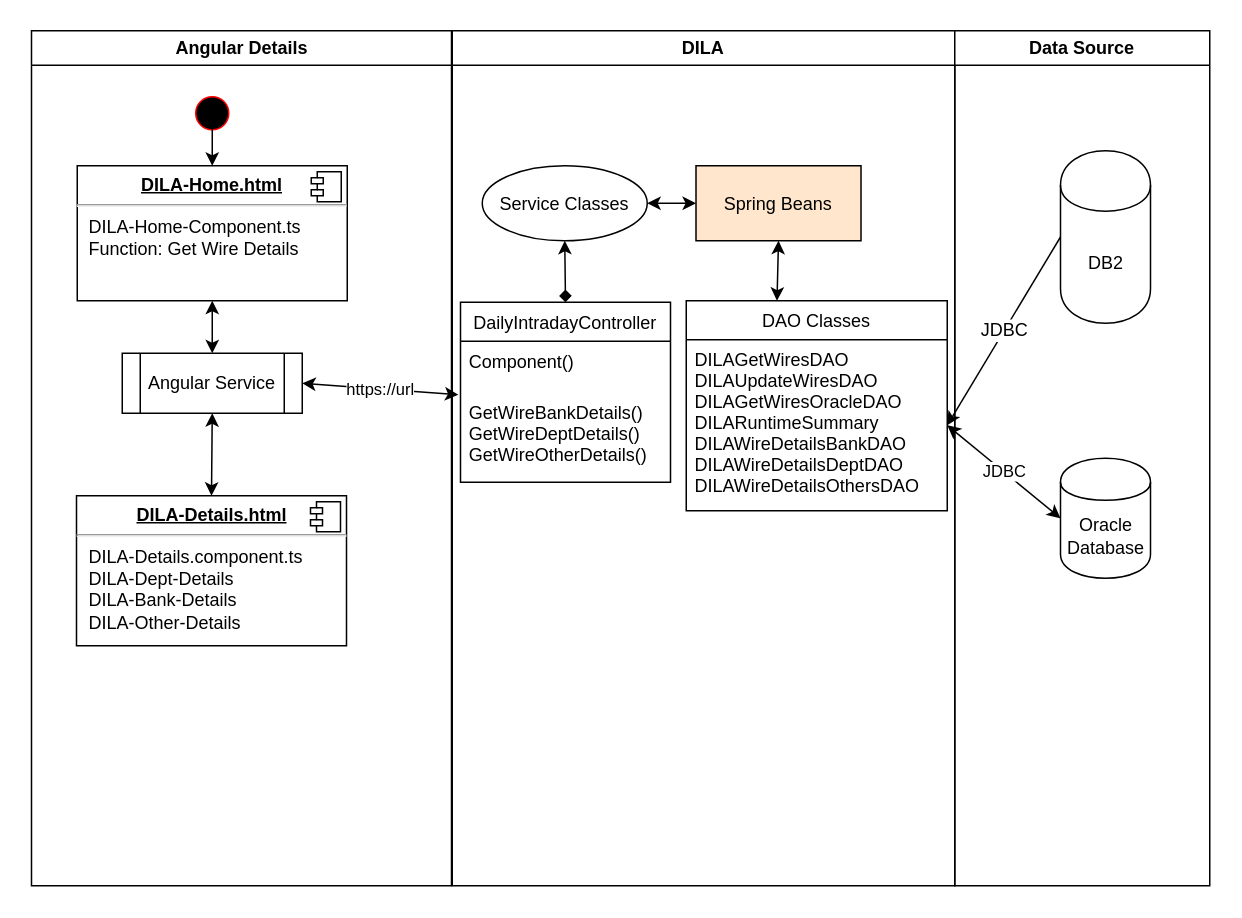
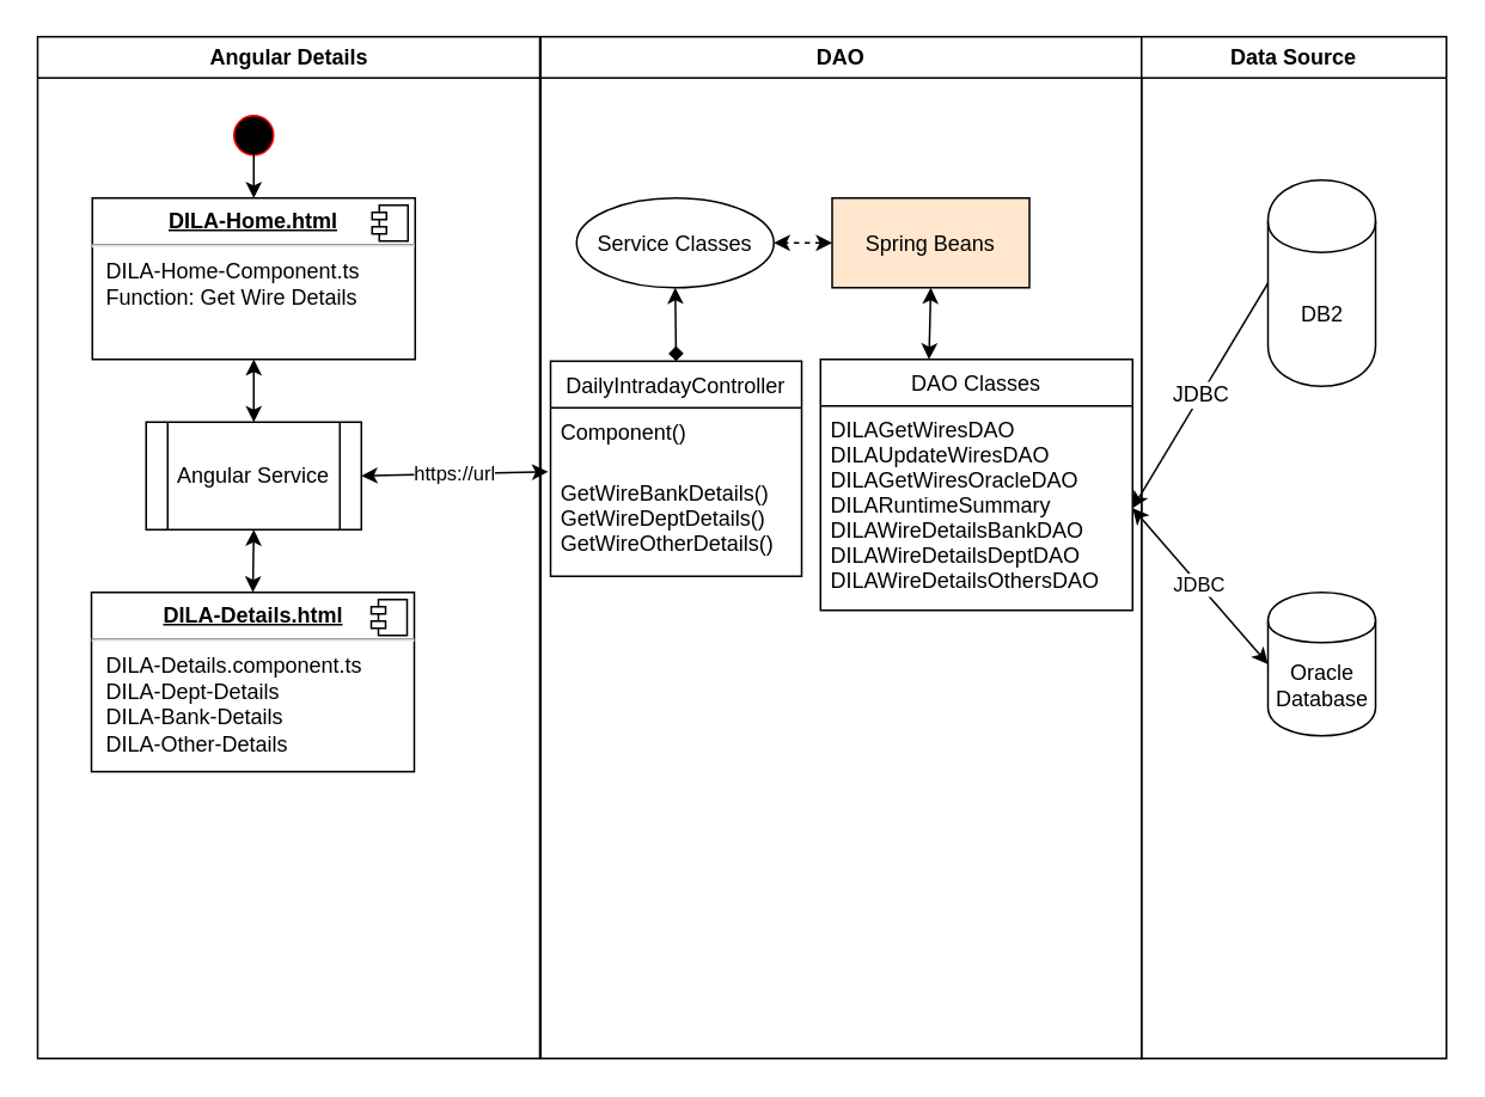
  <mxCell id="0" />
  <mxCell id="1" parent="0" />
  <mxCell id="2" value="Angular Details" style="swimlane;whiteSpace=wrap" parent="1" vertex="1"><mxGeometry x="20.5" y="20" width="280" height="570" as="geometry" /></mxCell>
  <mxCell id="3" value="" style="ellipse;shape=startState;fillColor=#000000;strokeColor=#ff0000;" parent="2" vertex="1"><mxGeometry x="105.5" y="40" width="30" height="30" as="geometry" /></mxCell>
  <mxCell id="4" value="" style="endArrow=classic;startArrow=classic;html=1;entryX=0.5;entryY=1;entryDx=0;entryDy=0;exitX=0.5;exitY=0;exitDx=0;exitDy=0;" edge="1" parent="2" source="8" target="6"><mxGeometry width="50" height="50" relative="1" as="geometry"><mxPoint x="120.5" y="348" as="sourcePoint" /><mxPoint x="120.5" y="306" as="targetPoint" /></mxGeometry></mxCell>
  <mxCell id="5" style="edgeStyle=none;orthogonalLoop=1;jettySize=auto;html=1;entryX=0.5;entryY=1;entryDx=0;entryDy=0;endArrow=none;" edge="1" parent="2"><mxGeometry relative="1" as="geometry"><mxPoint x="120.5" y="170" as="sourcePoint" /><mxPoint x="120.5" y="170" as="targetPoint" /></mxGeometry></mxCell>
- <mxCell id="6" value="Angular Service" style="shape=process;whiteSpace=wrap;html=1;backgroundOutline=1;fontSize=12;" vertex="1" parent="2"><mxGeometry x="60.5" y="215" width="120" height="40" as="geometry" /></mxCell>
+ <mxCell id="6" value="Angular Service" style="shape=process;whiteSpace=wrap;html=1;backgroundOutline=1;fontSize=12;" vertex="1" parent="2"><mxGeometry x="60.5" y="215" width="120" height="60" as="geometry" /></mxCell>
  <mxCell id="7" value="" style="endArrow=classic;startArrow=classic;html=1;entryX=0.5;entryY=1;entryDx=0;entryDy=0;exitX=0.5;exitY=0;exitDx=0;exitDy=0;" edge="1" parent="2" source="6" target="10"><mxGeometry width="50" height="50" relative="1" as="geometry"><mxPoint x="116.5" y="202" as="sourcePoint" /><mxPoint x="120.5" y="170" as="targetPoint" /></mxGeometry></mxCell>
  <mxCell id="8" value="&lt;p style=&quot;margin: 0px ; margin-top: 6px ; text-align: center&quot;&gt;&lt;b&gt;&lt;u&gt;&lt;span lang=&quot;EN-GB&quot;&gt;DILA-Details.html&lt;/span&gt;&lt;/u&gt;&lt;/b&gt;&lt;/p&gt;&lt;hr&gt;&lt;p style=&quot;margin: 0px ; margin-left: 8px&quot;&gt;DILA-Details.component.ts&lt;/p&gt;&lt;p style=&quot;margin: 0px ; margin-left: 8px&quot;&gt;DILA-Dept-Details&lt;/p&gt;&lt;p style=&quot;margin: 0px ; margin-left: 8px&quot;&gt;DILA-Bank-Details&lt;/p&gt;&lt;p style=&quot;margin: 0px ; margin-left: 8px&quot;&gt;DILA-Other-Details&lt;/p&gt;" style="align=left;overflow=fill;html=1;fontSize=12;" vertex="1" parent="2"><mxGeometry x="30" y="310" width="180" height="100" as="geometry" /></mxCell>
  <mxCell id="9" value="" style="shape=component;jettyWidth=8;jettyHeight=4;" vertex="1" parent="8"><mxGeometry x="1" width="20" height="20" relative="1" as="geometry"><mxPoint x="-24" y="4" as="offset" /></mxGeometry></mxCell>
  <mxCell id="10" value="&lt;p style=&quot;margin: 0px ; margin-top: 6px ; text-align: center&quot;&gt;&lt;b&gt;&lt;u&gt;&lt;span lang=&quot;EN-GB&quot;&gt;DILA-Home.html&lt;/span&gt;&lt;/u&gt;&lt;/b&gt;&lt;/p&gt;&lt;hr&gt;&lt;p style=&quot;margin: 0px ; margin-left: 8px&quot;&gt;DILA-Home-Component.ts&lt;/p&gt;&lt;p style=&quot;margin: 0px ; margin-left: 8px&quot;&gt;Function: Get Wire Details&lt;/p&gt;" style="align=left;overflow=fill;html=1;fontSize=12;" vertex="1" parent="2"><mxGeometry x="30.5" y="90" width="180" height="90" as="geometry" /></mxCell>
  <mxCell id="11" value="" style="shape=component;jettyWidth=8;jettyHeight=4;" vertex="1" parent="10"><mxGeometry x="1" width="20" height="20" relative="1" as="geometry"><mxPoint x="-24" y="4" as="offset" /></mxGeometry></mxCell>
  <mxCell id="12" value="" style="endArrow=classic;html=1;fontSize=12;entryX=0.5;entryY=0;entryDx=0;entryDy=0;exitX=0.5;exitY=0.733;exitDx=0;exitDy=0;exitPerimeter=0;" edge="1" parent="2" source="3" target="10"><mxGeometry width="50" height="50" relative="1" as="geometry"><mxPoint x="641.5" y="130" as="sourcePoint" /><mxPoint x="563.5" y="255" as="targetPoint" /></mxGeometry></mxCell>
- <mxCell id="13" value="DILA" style="swimlane;whiteSpace=wrap;startSize=23;" parent="1" vertex="1"><mxGeometry x="301" y="20" width="335" height="570" as="geometry" /></mxCell>
+ <mxCell id="13" value="DAO" style="swimlane;whiteSpace=wrap;startSize=23;" parent="1" vertex="1"><mxGeometry x="301" y="20" width="335" height="570" as="geometry" /></mxCell>
  <mxCell id="14" value="Spring Beans" style="fillColor=#ffe6cc;" vertex="1" parent="13"><mxGeometry x="162.5" y="90" width="110" height="50" as="geometry" /></mxCell>
  <mxCell id="15" value="Service Classes" style="ellipse;" vertex="1" parent="13"><mxGeometry x="20" y="90" width="110" height="50" as="geometry" /></mxCell>
  <mxCell id="16" value="" style="endArrow=diamond;startArrow=classic;html=1;entryX=0.5;entryY=0;entryDx=0;entryDy=0;exitX=0.5;exitY=1;exitDx=0;exitDy=0;" edge="1" parent="13" source="15" target="19"><mxGeometry width="50" height="50" relative="1" as="geometry"><mxPoint x="-110" y="262.168" as="sourcePoint" /><mxPoint x="75.5" y="216" as="targetPoint" /></mxGeometry></mxCell>
- <mxCell id="17" value="" style="endArrow=classic;startArrow=classic;html=1;entryX=1;entryY=0.5;entryDx=0;entryDy=0;exitX=0;exitY=0.5;exitDx=0;exitDy=0;" edge="1" parent="13" source="14" target="15"><mxGeometry width="50" height="50" relative="1" as="geometry"><mxPoint x="85.5" y="150" as="sourcePoint" /><mxPoint x="85.5" y="233" as="targetPoint" /></mxGeometry></mxCell>
+ <mxCell id="17" value="" style="endArrow=classic;startArrow=classic;html=1;entryX=1;entryY=0.5;entryDx=0;entryDy=0;exitX=0;exitY=0.5;exitDx=0;exitDy=0;dashed=1;" edge="1" parent="13" source="14" target="15"><mxGeometry width="50" height="50" relative="1" as="geometry"><mxPoint x="85.5" y="150" as="sourcePoint" /><mxPoint x="85.5" y="233" as="targetPoint" /></mxGeometry></mxCell>
  <mxCell id="18" value="" style="endArrow=classic;startArrow=classic;html=1;entryX=0.5;entryY=0;entryDx=0;entryDy=0;exitX=0.5;exitY=1;exitDx=0;exitDy=0;" edge="1" parent="13" source="14"><mxGeometry width="50" height="50" relative="1" as="geometry"><mxPoint x="85.5" y="150" as="sourcePoint" /><mxPoint x="216.5" y="180" as="targetPoint" /></mxGeometry></mxCell>
  <mxCell id="19" value="DailyIntradayController" style="swimlane;fontStyle=0;childLayout=stackLayout;horizontal=1;startSize=26;fillColor=none;horizontalStack=0;resizeParent=1;resizeParentMax=0;resizeLast=0;collapsible=1;marginBottom=0;fontSize=12;" vertex="1" parent="13"><mxGeometry x="5.5" y="181" width="140" height="120" as="geometry" /></mxCell>
  <mxCell id="20" value="Component()" style="text;strokeColor=none;fillColor=none;align=left;verticalAlign=top;spacingLeft=4;spacingRight=4;overflow=hidden;rotatable=0;points=[[0,0.5],[1,0.5]];portConstraint=eastwest;" vertex="1" parent="19"><mxGeometry y="26" width="140" height="34" as="geometry" /></mxCell>
  <mxCell id="21" value="GetWireBankDetails()&#10;GetWireDeptDetails()&#10;GetWireOtherDetails()&#10;" style="text;strokeColor=none;fillColor=none;align=left;verticalAlign=top;spacingLeft=4;spacingRight=4;overflow=hidden;rotatable=0;points=[[0,0.5],[1,0.5]];portConstraint=eastwest;" vertex="1" parent="19"><mxGeometry y="60" width="140" height="60" as="geometry" /></mxCell>
  <mxCell id="22" value="DAO Classes" style="swimlane;fontStyle=0;childLayout=stackLayout;horizontal=1;startSize=26;fillColor=none;horizontalStack=0;resizeParent=1;resizeParentMax=0;resizeLast=0;collapsible=1;marginBottom=0;fontSize=12;" vertex="1" parent="13"><mxGeometry x="156" y="180" width="174" height="140" as="geometry" /></mxCell>
  <mxCell id="23" value="DILAGetWiresDAO&#10;DILAUpdateWiresDAO&#10;DILAGetWiresOracleDAO&#10;DILARuntimeSummary&#10;DILAWireDetailsBankDAO&#10;DILAWireDetailsDeptDAO&#10;DILAWireDetailsOthersDAO" style="text;strokeColor=none;fillColor=none;align=left;verticalAlign=top;spacingLeft=4;spacingRight=4;overflow=hidden;rotatable=0;points=[[0,0.5],[1,0.5]];portConstraint=eastwest;" vertex="1" parent="22"><mxGeometry y="26" width="174" height="114" as="geometry" /></mxCell>
  <mxCell id="24" value="Data Source" style="swimlane;whiteSpace=wrap" parent="1" vertex="1"><mxGeometry x="636" y="20" width="170" height="570" as="geometry" /></mxCell>
  <mxCell id="25" value="DB2" style="shape=cylinder;whiteSpace=wrap;html=1;boundedLbl=1;backgroundOutline=1;" vertex="1" parent="24"><mxGeometry x="70.5" y="80" width="60" height="115" as="geometry" /></mxCell>
- <mxCell id="26" value="Oracle Database" style="shape=cylinder;whiteSpace=wrap;html=1;boundedLbl=1;backgroundOutline=1;" vertex="1" parent="24"><mxGeometry x="70.5" y="285" width="60" height="80" as="geometry" /></mxCell>
+ <mxCell id="26" value="Oracle Database" style="shape=cylinder;whiteSpace=wrap;html=1;boundedLbl=1;backgroundOutline=1;" vertex="1" parent="24"><mxGeometry x="70.5" y="310" width="60" height="80" as="geometry" /></mxCell>
  <mxCell id="27" value="https://url&lt;br&gt;" style="endArrow=classic;startArrow=classic;html=1;exitX=1;exitY=0.5;exitDx=0;exitDy=0;entryX=-0.01;entryY=0.028;entryDx=0;entryDy=0;entryPerimeter=0;" edge="1" parent="1" source="6" target="21"><mxGeometry width="50" height="50" relative="1" as="geometry"><mxPoint x="180.5" y="272.168" as="sourcePoint" /><mxPoint x="306" y="270" as="targetPoint" /></mxGeometry></mxCell>
  <mxCell id="28" value="JDBC" style="endArrow=classic;startArrow=classic;html=1;exitX=0;exitY=0.5;exitDx=0;exitDy=0;entryX=1;entryY=0.5;entryDx=0;entryDy=0;" edge="1" parent="1" source="26" target="23"><mxGeometry width="50" height="50" relative="1" as="geometry"><mxPoint x="661" y="150" as="sourcePoint" /><mxPoint x="656" y="237" as="targetPoint" /></mxGeometry></mxCell>
  <mxCell id="29" value="JDBC" style="endArrow=classic;html=1;fontSize=12;exitX=0;exitY=0.5;exitDx=0;exitDy=0;entryX=1;entryY=0.5;entryDx=0;entryDy=0;" edge="1" parent="1" source="25" target="23"><mxGeometry width="50" height="50" relative="1" as="geometry"><mxPoint x="606" y="265" as="sourcePoint" /><mxPoint x="676" y="232" as="targetPoint" /></mxGeometry></mxCell>
